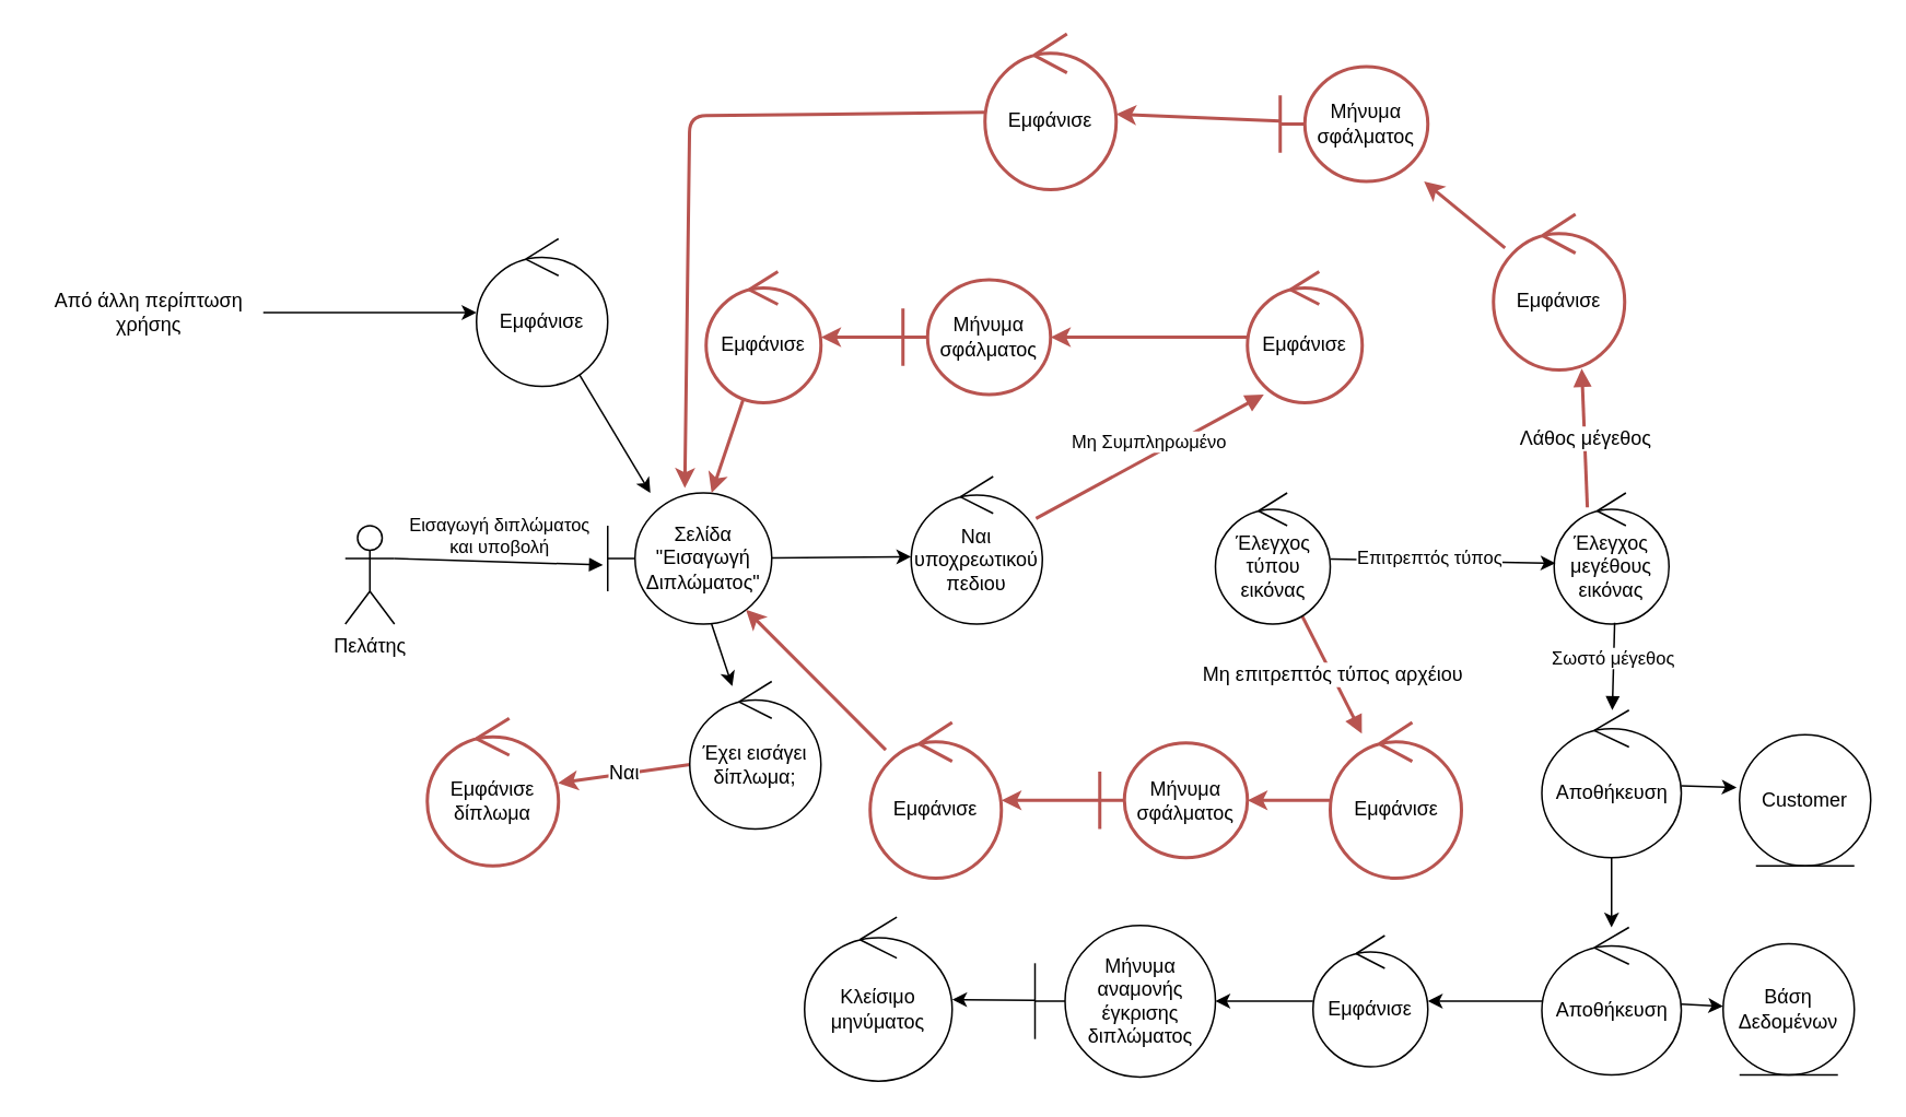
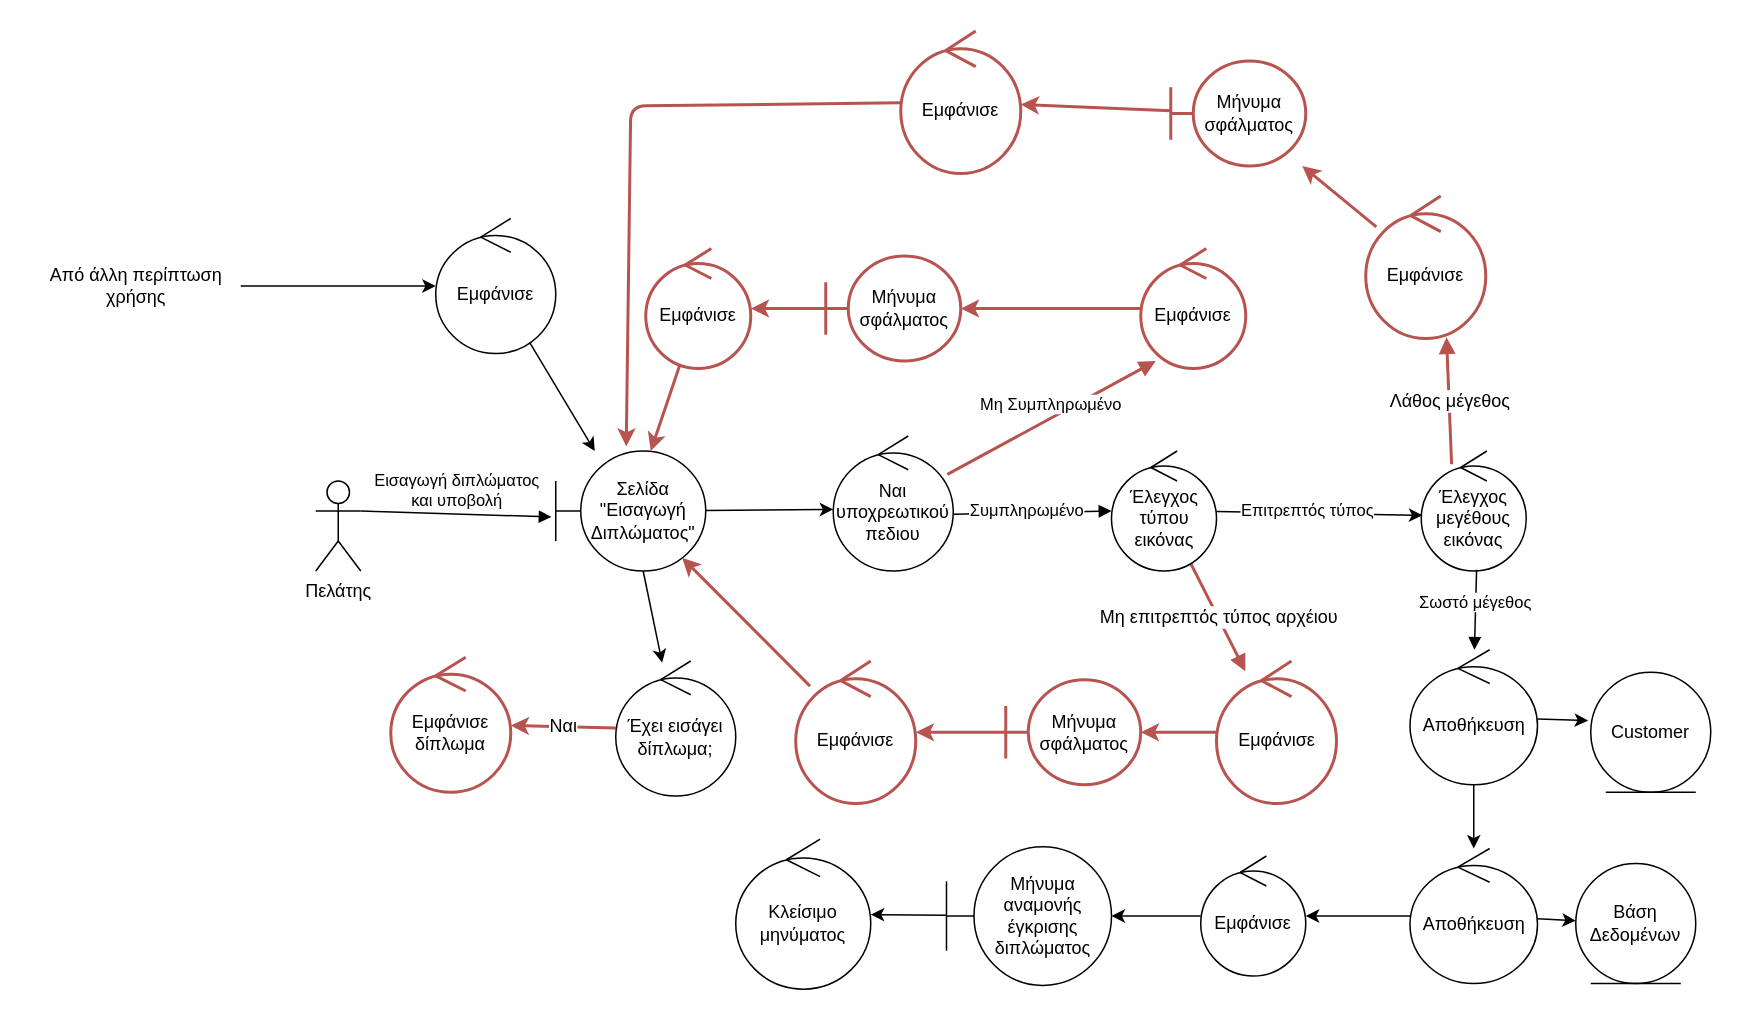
  <mxCell id="0" />
  <mxCell id="1" parent="0" />
  <mxCell id="2" value="Πελάτης" style="shape=umlActor;verticalLabelPosition=bottom;verticalAlign=top;html=1;outlineConnect=0;" parent="1" vertex="1"><mxGeometry x="210" y="320" width="30" height="60" as="geometry" /></mxCell>
+ <mxCell id="3" value="" style="html=1;verticalAlign=bottom;endArrow=block;curved=0;rounded=0;exitX=1.003;exitY=0.58;exitDx=0;exitDy=0;exitPerimeter=0;entryX=0;entryY=0.5;entryDx=0;entryDy=0;entryPerimeter=0;" parent="1" source="5" target="43" edge="1"><mxGeometry width="80" relative="1" as="geometry"><mxPoint x="620" y="460" as="sourcePoint" /><mxPoint x="740" y="340" as="targetPoint" /><mxPoint as="offset" /></mxGeometry></mxCell>
+ <mxCell id="4" value="Συμπληρωμένο" style="edgeLabel;html=1;align=center;verticalAlign=middle;resizable=0;points=[];" parent="3" vertex="1" connectable="0"><mxGeometry x="-0.372" y="1" relative="1" as="geometry"><mxPoint x="15" y="-1" as="offset" /></mxGeometry></mxCell>
  <mxCell id="5" value="Ναι υποχρεωτικού πεδιου" style="ellipse;shape=umlControl;whiteSpace=wrap;html=1;" parent="1" vertex="1"><mxGeometry x="555" y="290" width="80" height="90" as="geometry" /></mxCell>
  <mxCell id="6" value="Εισαγωγή διπλώματος&lt;br&gt;και υποβολή" style="html=1;verticalAlign=bottom;endArrow=block;curved=0;rounded=0;entryX=-0.028;entryY=0.55;entryDx=0;entryDy=0;entryPerimeter=0;exitX=1;exitY=0.333;exitDx=0;exitDy=0;exitPerimeter=0;" parent="1" source="2" target="22" edge="1"><mxGeometry width="80" relative="1" as="geometry"><mxPoint x="340" y="389.41" as="sourcePoint" /><mxPoint x="420" y="389.41" as="targetPoint" /><mxPoint as="offset" /></mxGeometry></mxCell>
  <mxCell id="7" value="Έλεγχος μεγέθους εικόνας" style="ellipse;shape=umlControl;whiteSpace=wrap;html=1;" parent="1" vertex="1"><mxGeometry x="947" y="300" width="70" height="80" as="geometry" /></mxCell>
  <mxCell id="8" value="" style="html=1;verticalAlign=bottom;endArrow=block;curved=0;rounded=0;exitX=0.527;exitY=0.989;exitDx=0;exitDy=0;exitPerimeter=0;" parent="1" source="7" target="12" edge="1"><mxGeometry width="80" relative="1" as="geometry"><mxPoint x="640" y="640" as="sourcePoint" /><mxPoint x="920" y="400" as="targetPoint" /></mxGeometry></mxCell>
  <mxCell id="9" value="Σωστό μέγεθος" style="edgeLabel;html=1;align=center;verticalAlign=middle;resizable=0;points=[];" parent="8" vertex="1" connectable="0"><mxGeometry x="-0.213" y="-3" relative="1" as="geometry"><mxPoint x="2" as="offset" /></mxGeometry></mxCell>
  <mxCell id="10" style="edgeStyle=none;html=1;entryX=-0.022;entryY=0.402;entryDx=0;entryDy=0;entryPerimeter=0;strokeWidth=1;" parent="1" source="12" target="45" edge="1"><mxGeometry relative="1" as="geometry" /></mxCell>
  <mxCell id="11" value="" style="edgeStyle=none;html=1;" parent="1" source="12" target="53" edge="1"><mxGeometry relative="1" as="geometry" /></mxCell>
  <mxCell id="12" value="Αποθήκευση" style="ellipse;shape=umlControl;whiteSpace=wrap;html=1;" parent="1" vertex="1"><mxGeometry x="939.5" y="432.5" width="85" height="90" as="geometry" /></mxCell>
  <mxCell id="13" value="Μη Συμπληρωμένο" style="html=1;verticalAlign=bottom;endArrow=block;curved=0;rounded=0;entryX=0.143;entryY=0.938;entryDx=0;entryDy=0;entryPerimeter=0;fillColor=#f8cecc;strokeColor=#b85450;strokeWidth=2;" parent="1" source="5" target="15" edge="1"><mxGeometry width="80" relative="1" as="geometry"><mxPoint x="635" y="420" as="sourcePoint" /><mxPoint x="715" y="420" as="targetPoint" /></mxGeometry></mxCell>
  <mxCell id="14" value="" style="edgeStyle=none;html=1;strokeWidth=2;fontSize=12;fillColor=none;strokeColor=#b85450;" parent="1" source="15" target="28" edge="1"><mxGeometry relative="1" as="geometry" /></mxCell>
  <mxCell id="15" value="Εμφάνισε" style="ellipse;shape=umlControl;whiteSpace=wrap;html=1;fillColor=none;strokeColor=#b85450;strokeWidth=2;" parent="1" vertex="1"><mxGeometry x="760" y="165" width="70" height="80" as="geometry" /></mxCell>
  <mxCell id="16" value="Λάθος μέγεθος" style="html=1;verticalAlign=middle;endArrow=block;curved=0;rounded=0;entryX=0.673;entryY=0.992;entryDx=0;entryDy=0;entryPerimeter=0;exitX=0.289;exitY=0.11;exitDx=0;exitDy=0;exitPerimeter=0;fontSize=12;fillColor=none;strokeColor=#b85450;strokeWidth=2;" parent="1" source="7" target="38" edge="1"><mxGeometry width="80" relative="1" as="geometry"><mxPoint x="610" y="580" as="sourcePoint" /><mxPoint x="563.12" y="652.11" as="targetPoint" /></mxGeometry></mxCell>
  <mxCell id="17" value="" style="edgeStyle=none;html=1;strokeWidth=1;" parent="1" source="18" target="24" edge="1"><mxGeometry relative="1" as="geometry" /></mxCell>
  <mxCell id="18" value="Εμφάνισε" style="ellipse;shape=umlControl;whiteSpace=wrap;html=1;" parent="1" vertex="1"><mxGeometry x="800" y="570" width="70" height="80" as="geometry" /></mxCell>
  <mxCell id="19" value="Μη επιτρεπτός τύπος αρχέιου" style="html=1;verticalAlign=middle;endArrow=block;curved=0;rounded=0;fontSize=12;fillColor=none;strokeColor=#b85450;strokeWidth=2;" parent="1" source="43" target="30" edge="1"><mxGeometry width="80" relative="1" as="geometry"><mxPoint x="770" y="550" as="sourcePoint" /><mxPoint x="920" y="531.3" as="targetPoint" /></mxGeometry></mxCell>
  <mxCell id="20" style="edgeStyle=none;html=1;entryX=0;entryY=0.544;entryDx=0;entryDy=0;entryPerimeter=0;strokeWidth=1;" parent="1" source="22" target="5" edge="1"><mxGeometry relative="1" as="geometry" /></mxCell>
  <mxCell id="21" value="" style="edgeStyle=none;html=1;" parent="1" source="22" target="55" edge="1"><mxGeometry relative="1" as="geometry" /></mxCell>
  <mxCell id="22" value="Σελίδα &quot;Εισαγωγή Διπλώματος&quot;" style="shape=umlBoundary;whiteSpace=wrap;html=1;" parent="1" vertex="1"><mxGeometry x="370" y="300" width="100" height="80" as="geometry" /></mxCell>
  <mxCell id="23" value="" style="edgeStyle=none;html=1;" parent="1" source="24" target="46" edge="1"><mxGeometry relative="1" as="geometry" /></mxCell>
  <mxCell id="24" value="Μήνυμα αναμονής έγκρισης διπλώματος" style="shape=umlBoundary;whiteSpace=wrap;html=1;" parent="1" vertex="1"><mxGeometry x="630.5" y="563.75" width="110" height="92.5" as="geometry" /></mxCell>
  <mxCell id="25" style="edgeStyle=none;html=1;strokeWidth=2;fontSize=12;fillColor=none;strokeColor=#b85450;" parent="1" source="26" target="22" edge="1"><mxGeometry relative="1" as="geometry" /></mxCell>
  <mxCell id="26" value="Εμφάνισε" style="ellipse;shape=umlControl;whiteSpace=wrap;html=1;fillColor=none;strokeColor=#b85450;strokeWidth=2;" parent="1" vertex="1"><mxGeometry x="430" y="165" width="70" height="80" as="geometry" /></mxCell>
  <mxCell id="27" value="" style="edgeStyle=none;html=1;strokeWidth=2;fontSize=12;fillColor=none;strokeColor=#b85450;" parent="1" source="28" target="26" edge="1"><mxGeometry relative="1" as="geometry" /></mxCell>
  <mxCell id="28" value="Μήνυμα σφάλματος" style="shape=umlBoundary;whiteSpace=wrap;html=1;fillColor=none;strokeColor=#b85450;strokeWidth=2;" parent="1" vertex="1"><mxGeometry x="550" y="170" width="90" height="70" as="geometry" /></mxCell>
  <mxCell id="29" style="edgeStyle=none;html=1;strokeWidth=2;fontSize=12;fillColor=none;strokeColor=#b85450;" parent="1" source="30" target="32" edge="1"><mxGeometry relative="1" as="geometry" /></mxCell>
  <mxCell id="30" value="Εμφάνισε" style="ellipse;shape=umlControl;whiteSpace=wrap;html=1;fillColor=none;strokeColor=#b85450;strokeWidth=2;" parent="1" vertex="1"><mxGeometry x="810.5" y="440" width="80" height="95" as="geometry" /></mxCell>
  <mxCell id="31" value="" style="edgeStyle=none;html=1;fontSize=12;fillColor=none;strokeColor=#b85450;strokeWidth=2;" parent="1" source="32" target="34" edge="1"><mxGeometry relative="1" as="geometry" /></mxCell>
  <mxCell id="32" value="Μήνυμα σφάλματος" style="shape=umlBoundary;whiteSpace=wrap;html=1;fillColor=none;strokeColor=#b85450;strokeWidth=2;" parent="1" vertex="1"><mxGeometry x="670" y="452.5" width="90" height="70" as="geometry" /></mxCell>
  <mxCell id="33" style="edgeStyle=none;html=1;entryX=0.843;entryY=0.891;entryDx=0;entryDy=0;entryPerimeter=0;strokeWidth=2;fontSize=12;fillColor=none;strokeColor=#b85450;" parent="1" source="34" target="22" edge="1"><mxGeometry relative="1" as="geometry" /></mxCell>
  <mxCell id="34" value="Εμφάνισε" style="ellipse;shape=umlControl;whiteSpace=wrap;html=1;fillColor=none;strokeColor=#b85450;strokeWidth=2;" parent="1" vertex="1"><mxGeometry x="530" y="440" width="80" height="95" as="geometry" /></mxCell>
  <mxCell id="35" value="" style="edgeStyle=none;html=1;strokeWidth=2;fontSize=12;fillColor=none;strokeColor=#b85450;" parent="1" source="36" target="40" edge="1"><mxGeometry relative="1" as="geometry" /></mxCell>
  <mxCell id="36" value="Μήνυμα σφάλματος" style="shape=umlBoundary;whiteSpace=wrap;html=1;fillColor=none;strokeColor=#b85450;strokeWidth=2;" parent="1" vertex="1"><mxGeometry x="780" y="40" width="90" height="70" as="geometry" /></mxCell>
  <mxCell id="37" value="" style="edgeStyle=none;html=1;strokeWidth=2;fontSize=12;fillColor=none;strokeColor=#b85450;" parent="1" source="38" target="36" edge="1"><mxGeometry relative="1" as="geometry" /></mxCell>
  <mxCell id="38" value="Εμφάνισε" style="ellipse;shape=umlControl;whiteSpace=wrap;html=1;fillColor=none;strokeColor=#b85450;strokeWidth=2;" parent="1" vertex="1"><mxGeometry x="910" y="130" width="80" height="95" as="geometry" /></mxCell>
  <mxCell id="39" style="edgeStyle=none;html=1;entryX=0.47;entryY=-0.037;entryDx=0;entryDy=0;entryPerimeter=0;strokeWidth=2;fontSize=12;fillColor=none;strokeColor=#b85450;" parent="1" source="40" target="22" edge="1"><mxGeometry relative="1" as="geometry"><Array as="points"><mxPoint x="420" y="70" /></Array></mxGeometry></mxCell>
  <mxCell id="40" value="Εμφάνισε" style="ellipse;shape=umlControl;whiteSpace=wrap;html=1;fillColor=none;strokeColor=#b85450;strokeWidth=2;" parent="1" vertex="1"><mxGeometry x="600" y="20" width="80" height="95" as="geometry" /></mxCell>
  <mxCell id="41" style="edgeStyle=none;html=1;entryX=0.011;entryY=0.536;entryDx=0;entryDy=0;entryPerimeter=0;strokeWidth=1;" parent="1" source="43" target="7" edge="1"><mxGeometry relative="1" as="geometry" /></mxCell>
  <mxCell id="42" value="Επιτρεπτός τύπος" style="edgeLabel;html=1;align=center;verticalAlign=middle;resizable=0;points=[];" parent="41" connectable="0" vertex="1"><mxGeometry x="-0.422" y="1" relative="1" as="geometry"><mxPoint x="20" y="-1" as="offset" /></mxGeometry></mxCell>
  <mxCell id="43" value="Έλεγχος τύπου εικόνας" style="ellipse;shape=umlControl;whiteSpace=wrap;html=1;" parent="1" vertex="1"><mxGeometry x="740.5" y="300" width="70" height="80" as="geometry" /></mxCell>
  <mxCell id="44" value="Βάση Δεδομένων" style="ellipse;shape=umlEntity;whiteSpace=wrap;html=1;strokeWidth=1;fillColor=none;" parent="1" vertex="1"><mxGeometry x="1050" y="575" width="80" height="80" as="geometry" /></mxCell>
  <mxCell id="45" value="Customer" style="ellipse;shape=umlEntity;whiteSpace=wrap;html=1;" parent="1" vertex="1"><mxGeometry x="1060" y="447.5" width="80" height="80" as="geometry" /></mxCell>
  <mxCell id="46" value="Κλείσιμο μηνύματος" style="ellipse;shape=umlControl;whiteSpace=wrap;html=1;" parent="1" vertex="1"><mxGeometry x="490" y="558.75" width="90" height="100" as="geometry" /></mxCell>
  <mxCell id="47" style="edgeStyle=none;html=1;" parent="1" source="48" target="22" edge="1"><mxGeometry relative="1" as="geometry" /></mxCell>
  <mxCell id="48" value="Εμφάνισε" style="ellipse;shape=umlControl;whiteSpace=wrap;html=1;" parent="1" vertex="1"><mxGeometry x="290" y="145" width="80" height="90" as="geometry" /></mxCell>
  <mxCell id="49" style="edgeStyle=none;html=1;" parent="1" source="50" target="48" edge="1"><mxGeometry relative="1" as="geometry"><mxPoint x="305" y="85" as="targetPoint" /></mxGeometry></mxCell>
  <mxCell id="50" value="Από άλλη περίπτωση&lt;br&gt;χρήσης" style="text;html=1;align=center;verticalAlign=middle;resizable=0;points=[];autosize=1;strokeColor=none;fillColor=none;" parent="1" vertex="1"><mxGeometry x="20" y="170" width="140" height="40" as="geometry" /></mxCell>
  <mxCell id="51" value="" style="edgeStyle=none;html=1;" parent="1" source="53" target="44" edge="1"><mxGeometry relative="1" as="geometry" /></mxCell>
  <mxCell id="52" value="" style="edgeStyle=none;html=1;" parent="1" source="53" target="18" edge="1"><mxGeometry relative="1" as="geometry" /></mxCell>
  <mxCell id="53" value="Αποθήκευση" style="ellipse;shape=umlControl;whiteSpace=wrap;html=1;" parent="1" vertex="1"><mxGeometry x="939.5" y="565" width="85" height="90" as="geometry" /></mxCell>
  <mxCell id="54" value="Ναι" style="edgeStyle=none;html=1;fontSize=12;fillColor=none;strokeColor=#b85450;strokeWidth=2;" parent="1" source="55" target="56" edge="1"><mxGeometry relative="1" as="geometry" /></mxCell>
- <mxCell id="55" value="Έχει εισάγει δίπλωμα;" style="ellipse;shape=umlControl;whiteSpace=wrap;html=1;" parent="1" vertex="1"><mxGeometry x="420" y="415" width="80" height="90" as="geometry" /></mxCell>
+ <mxCell id="55" value="Έχει εισάγει δίπλωμα;" style="ellipse;shape=umlControl;whiteSpace=wrap;html=1;" parent="1" vertex="1"><mxGeometry x="410" y="440" width="80" height="90" as="geometry" /></mxCell>
  <mxCell id="56" value="Εμφάνισε δίπλωμα" style="ellipse;shape=umlControl;whiteSpace=wrap;html=1;fillColor=none;strokeColor=#b85450;strokeWidth=2;" parent="1" vertex="1"><mxGeometry x="260" y="437.5" width="80" height="90" as="geometry" /></mxCell>
